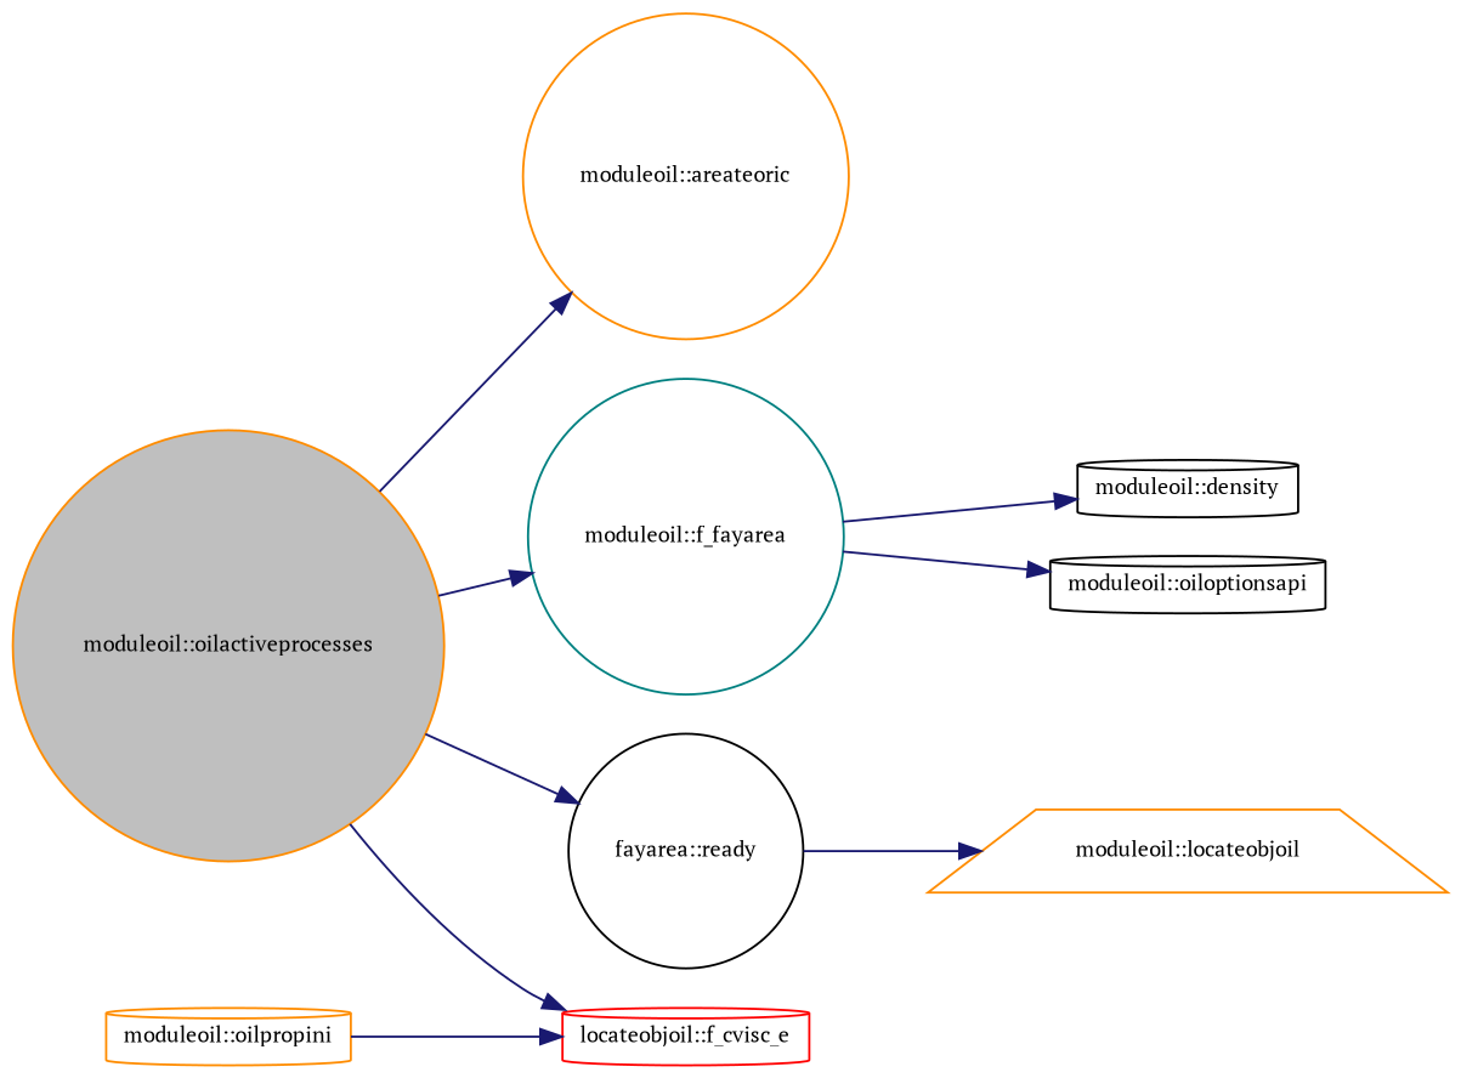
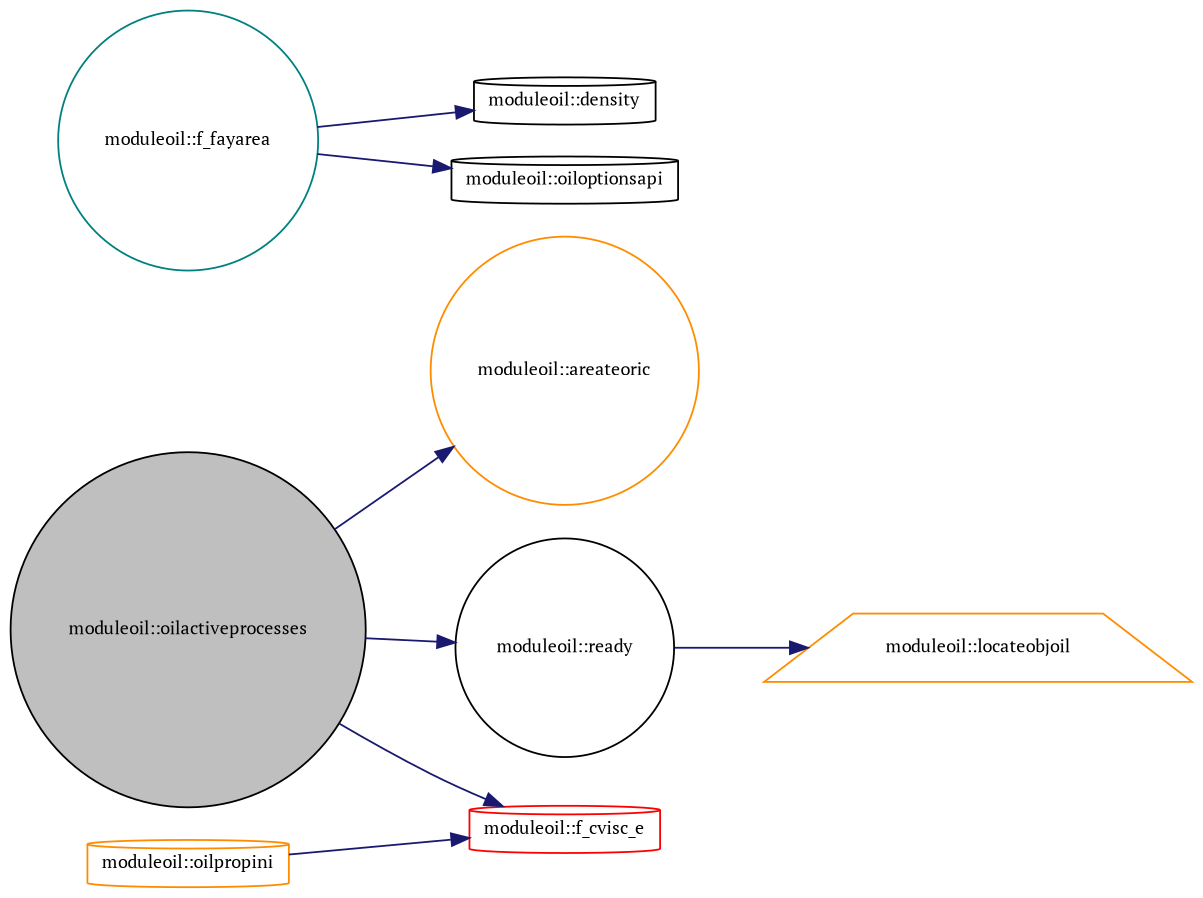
  digraph {
    fontname="PT Serif"
    rankdir=LR
    node [color=darkorange fillcolor=white fontname="PT Serif" fontsize=10 shape=circle style=filled]
    edge [color=midnightblue fontname="PT Serif" fontsize=10 labelfontname=Helvetica labelfontsize=10 style=solid]
-   n1 [fillcolor=grey75 fontcolor=black height=0.2 label="moduleoil::oilactiveprocesses" width=0.4]
+   n1 [color=black fillcolor=grey75 fontcolor=black height=0.2 label="moduleoil::oilactiveprocesses" width=0.4]
    n2 [height=0.2 label="moduleoil::areateoric" width=0.4]
    n3 [color=teal height=0.2 label="moduleoil::f_fayarea" width=0.4]
-   n4 [color=black height=0.2 label="fayarea::ready" width=0.4]
-   n5 [color=red height=0.2 label="locateobjoil::f_cvisc_e" shape=cylinder width=0.4]
+   n4 [color=black height=0.2 label="moduleoil::ready" width=0.4]
+   n5 [color=red height=0.2 label="moduleoil::f_cvisc_e" shape=cylinder width=0.4]
    n6 [color=black height=0.2 label="moduleoil::density" shape=cylinder width=0.4]
    n7 [color=black height=0.2 label="moduleoil::oiloptionsapi" shape=cylinder width=0.4]
    n8 [height=0.2 label="moduleoil::oilpropini" shape=cylinder width=0.4]
    n9 [height=0.2 label="moduleoil::locateobjoil" shape=trapezium width=0.4]
    n1 -> n2
-   n1 -> n3
    n1 -> n4
    n1 -> n5
    n3 -> n6
    n3 -> n7
    n4 -> n9
    n8 -> n5
  }
